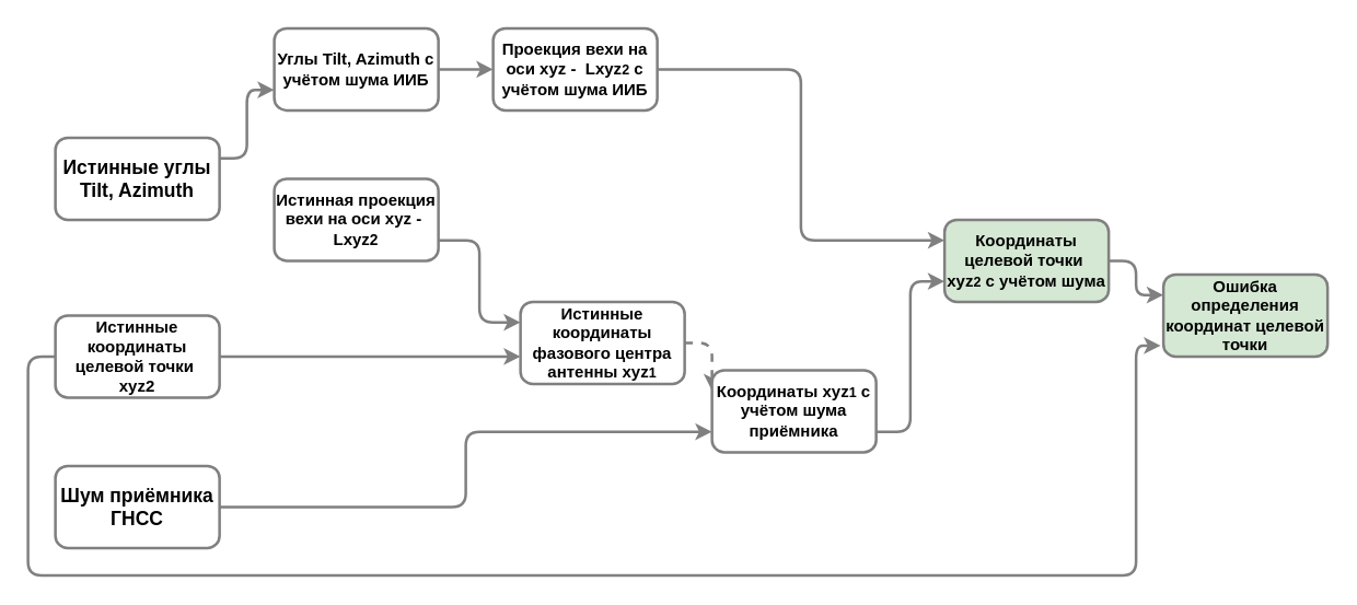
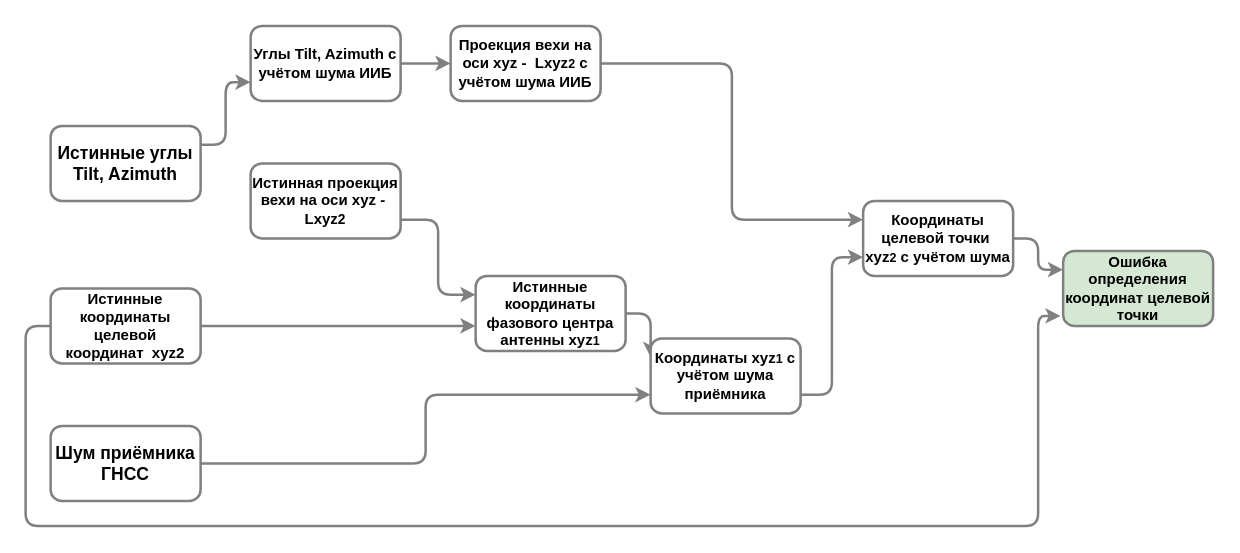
  <mxCell id="0" />
  <mxCell id="1" parent="0" />
  <mxCell id="2" style="edgeStyle=orthogonalEdgeStyle;rounded=1;orthogonalLoop=1;jettySize=auto;html=1;exitX=1;exitY=0.5;exitDx=0;exitDy=0;entryX=0;entryY=0.5;entryDx=0;entryDy=0;strokeColor=#808080;strokeWidth=2;" edge="1" parent="1" source="3" target="14"><mxGeometry relative="1" as="geometry" /></mxCell>
  <mxCell id="3" value="&lt;span style=&quot;white-space: normal&quot;&gt;&lt;b&gt;Углы Tilt, Azimuth с учётом шума ИИБ&lt;/b&gt;&lt;/span&gt;" style="rounded=1;whiteSpace=wrap;html=1;strokeWidth=2;strokeColor=#808080;" vertex="1" parent="1"><mxGeometry x="200" y="20" width="120" height="60" as="geometry" /></mxCell>
  <mxCell id="4" style="edgeStyle=orthogonalEdgeStyle;rounded=1;orthogonalLoop=1;jettySize=auto;html=1;exitX=1;exitY=0.25;exitDx=0;exitDy=0;entryX=0;entryY=0.75;entryDx=0;entryDy=0;strokeColor=#808080;strokeWidth=2;" edge="1" parent="1" source="5" target="3"><mxGeometry relative="1" as="geometry" /></mxCell>
  <mxCell id="5" value="&lt;b&gt;&lt;font style=&quot;font-size: 14px&quot;&gt;Истинные углы Tilt, Azimuth&lt;/font&gt;&lt;/b&gt;" style="rounded=1;whiteSpace=wrap;html=1;strokeWidth=2;strokeColor=#808080;" vertex="1" parent="1"><mxGeometry x="40" y="100" width="120" height="60" as="geometry" /></mxCell>
  <mxCell id="6" style="edgeStyle=orthogonalEdgeStyle;rounded=1;orthogonalLoop=1;jettySize=auto;html=1;exitX=1;exitY=0.75;exitDx=0;exitDy=0;entryX=0;entryY=0.25;entryDx=0;entryDy=0;strokeColor=#808080;strokeWidth=2;" edge="1" parent="1" source="7" target="16"><mxGeometry relative="1" as="geometry" /></mxCell>
  <mxCell id="7" value="&lt;b&gt;Истинная проекция вехи на оси xyz -&amp;nbsp; Lxyz&lt;font style=&quot;font-size: 11px&quot;&gt;2&lt;/font&gt;&lt;/b&gt;" style="rounded=1;whiteSpace=wrap;html=1;strokeWidth=2;strokeColor=#808080;" vertex="1" parent="1"><mxGeometry x="200" y="130" width="120" height="60" as="geometry" /></mxCell>
  <mxCell id="8" style="edgeStyle=orthogonalEdgeStyle;rounded=1;orthogonalLoop=1;jettySize=auto;html=1;exitX=1;exitY=0.5;exitDx=0;exitDy=0;strokeColor=#808080;strokeWidth=2;" edge="1" parent="1" source="10" target="16"><mxGeometry relative="1" as="geometry"><mxPoint x="290" y="260" as="targetPoint" /><Array as="points"><mxPoint x="310" y="260" /><mxPoint x="310" y="260" /></Array></mxGeometry></mxCell>
  <mxCell id="9" style="edgeStyle=orthogonalEdgeStyle;rounded=1;orthogonalLoop=1;jettySize=auto;html=1;exitX=0;exitY=0.5;exitDx=0;exitDy=0;entryX=-0.017;entryY=0.867;entryDx=0;entryDy=0;entryPerimeter=0;strokeColor=#808080;strokeWidth=2;" edge="1" parent="1" source="10" target="21"><mxGeometry relative="1" as="geometry"><Array as="points"><mxPoint x="20" y="260" /><mxPoint x="20" y="420" /><mxPoint x="830" y="420" /><mxPoint x="830" y="252" /></Array></mxGeometry></mxCell>
- <mxCell id="10" value="&lt;b&gt;&lt;font style=&quot;font-size: 12px&quot;&gt;Истинные координаты целевой точки&amp;nbsp; xyz&lt;font&gt;2&lt;/font&gt;&lt;/font&gt;&lt;/b&gt;" style="rounded=1;whiteSpace=wrap;html=1;strokeWidth=2;strokeColor=#808080;" vertex="1" parent="1"><mxGeometry x="40" y="230" width="120" height="60" as="geometry" /></mxCell>
+ <mxCell id="10" value="&lt;b&gt;&lt;font style=&quot;font-size: 12px&quot;&gt;Истинные координаты целевой координат&amp;nbsp; xyz&lt;font&gt;2&lt;/font&gt;&lt;/font&gt;&lt;/b&gt;" style="rounded=1;whiteSpace=wrap;html=1;strokeWidth=2;strokeColor=#808080;" vertex="1" parent="1"><mxGeometry x="40" y="230" width="120" height="60" as="geometry" /></mxCell>
  <mxCell id="11" style="edgeStyle=orthogonalEdgeStyle;rounded=1;orthogonalLoop=1;jettySize=auto;html=1;exitX=1;exitY=0.5;exitDx=0;exitDy=0;entryX=0;entryY=0.75;entryDx=0;entryDy=0;strokeColor=#808080;strokeWidth=2;" edge="1" parent="1" source="12" target="18"><mxGeometry relative="1" as="geometry" /></mxCell>
  <mxCell id="12" value="&lt;b&gt;&lt;font style=&quot;font-size: 14px&quot;&gt;Шум приёмника ГНСС&lt;/font&gt;&lt;/b&gt;" style="rounded=1;whiteSpace=wrap;html=1;strokeWidth=2;strokeColor=#808080;" vertex="1" parent="1"><mxGeometry x="40" y="340" width="120" height="60" as="geometry" /></mxCell>
  <mxCell id="13" style="edgeStyle=orthogonalEdgeStyle;rounded=1;orthogonalLoop=1;jettySize=auto;html=1;exitX=1;exitY=0.5;exitDx=0;exitDy=0;entryX=0;entryY=0.25;entryDx=0;entryDy=0;strokeColor=#808080;strokeWidth=2;" edge="1" parent="1" source="14" target="20"><mxGeometry relative="1" as="geometry" /></mxCell>
  <mxCell id="14" value="&lt;span style=&quot;white-space: normal&quot;&gt;&lt;b&gt;Проекция вехи на оси xyz -&amp;nbsp; Lxyz&lt;font style=&quot;font-size: 10px&quot;&gt;2&lt;/font&gt; с учётом шума ИИБ&lt;/b&gt;&lt;/span&gt;" style="rounded=1;whiteSpace=wrap;html=1;strokeWidth=2;strokeColor=#808080;" vertex="1" parent="1"><mxGeometry x="360" y="20" width="120" height="60" as="geometry" /></mxCell>
- <mxCell id="15" style="edgeStyle=orthogonalEdgeStyle;rounded=1;orthogonalLoop=1;jettySize=auto;html=1;exitX=1;exitY=0.5;exitDx=0;exitDy=0;entryX=0;entryY=0.25;entryDx=0;entryDy=0;strokeColor=#808080;strokeWidth=2;dashed=1;" edge="1" parent="1" source="16" target="18"><mxGeometry relative="1" as="geometry" /></mxCell>
+ <mxCell id="15" style="edgeStyle=orthogonalEdgeStyle;rounded=1;orthogonalLoop=1;jettySize=auto;html=1;exitX=1;exitY=0.5;exitDx=0;exitDy=0;entryX=0;entryY=0.25;entryDx=0;entryDy=0;strokeColor=#808080;strokeWidth=2;" edge="1" parent="1" source="16" target="18"><mxGeometry relative="1" as="geometry" /></mxCell>
  <mxCell id="16" value="&lt;b&gt;Истинные координаты фазового центра антенны xyz&lt;font style=&quot;font-size: 10px&quot;&gt;1&lt;/font&gt;&lt;/b&gt;" style="rounded=1;whiteSpace=wrap;html=1;strokeWidth=2;strokeColor=#808080;" vertex="1" parent="1"><mxGeometry x="380" y="220" width="120" height="60" as="geometry" /></mxCell>
  <mxCell id="17" style="edgeStyle=orthogonalEdgeStyle;rounded=1;orthogonalLoop=1;jettySize=auto;html=1;exitX=1;exitY=0.75;exitDx=0;exitDy=0;entryX=0;entryY=0.75;entryDx=0;entryDy=0;strokeColor=#808080;strokeWidth=2;" edge="1" parent="1" source="18" target="20"><mxGeometry relative="1" as="geometry" /></mxCell>
  <mxCell id="18" value="&lt;b&gt;Координаты xyz&lt;font style=&quot;font-size: 10px&quot;&gt;1&lt;/font&gt; с учётом шума приёмника&lt;/b&gt;" style="rounded=1;whiteSpace=wrap;html=1;strokeWidth=2;strokeColor=#808080;" vertex="1" parent="1"><mxGeometry x="520" y="270" width="120" height="60" as="geometry" /></mxCell>
  <mxCell id="19" style="edgeStyle=orthogonalEdgeStyle;rounded=1;orthogonalLoop=1;jettySize=auto;html=1;exitX=1;exitY=0.5;exitDx=0;exitDy=0;entryX=0;entryY=0.25;entryDx=0;entryDy=0;strokeColor=#808080;strokeWidth=2;" edge="1" parent="1" source="20" target="21"><mxGeometry relative="1" as="geometry" /></mxCell>
- <mxCell id="20" value="&lt;span style=&quot;white-space: normal&quot;&gt;&lt;b&gt;Координаты целевой точки&amp;nbsp; xyz&lt;font style=&quot;font-size: 10px&quot;&gt;2&lt;/font&gt; с учётом шума&lt;/b&gt;&lt;/span&gt;" style="rounded=1;whiteSpace=wrap;html=1;strokeWidth=2;strokeColor=#808080;fillColor=#d5e8d4;" vertex="1" parent="1"><mxGeometry x="690" y="160" width="120" height="60" as="geometry" /></mxCell>
+ <mxCell id="20" value="&lt;span style=&quot;white-space: normal&quot;&gt;&lt;b&gt;Координаты целевой точки&amp;nbsp; xyz&lt;font style=&quot;font-size: 10px&quot;&gt;2&lt;/font&gt; с учётом шума&lt;/b&gt;&lt;/span&gt;" style="rounded=1;whiteSpace=wrap;html=1;strokeWidth=2;strokeColor=#808080;" vertex="1" parent="1"><mxGeometry x="690" y="160" width="120" height="60" as="geometry" /></mxCell>
  <mxCell id="21" value="&lt;b&gt;Ошибка определения координат целевой точки&lt;/b&gt;" style="rounded=1;whiteSpace=wrap;html=1;strokeWidth=2;strokeColor=#808080;fillColor=#d5e8d4;" vertex="1" parent="1"><mxGeometry x="850" y="200" width="120" height="60" as="geometry" /></mxCell>
